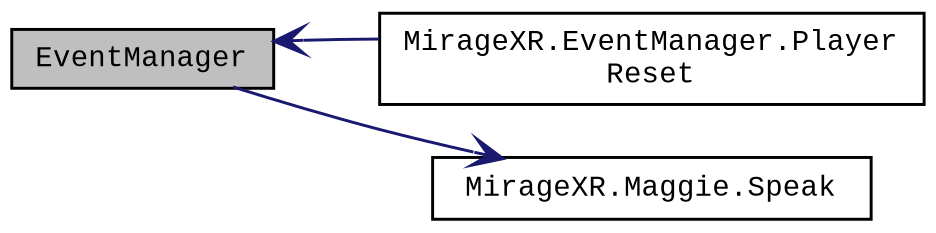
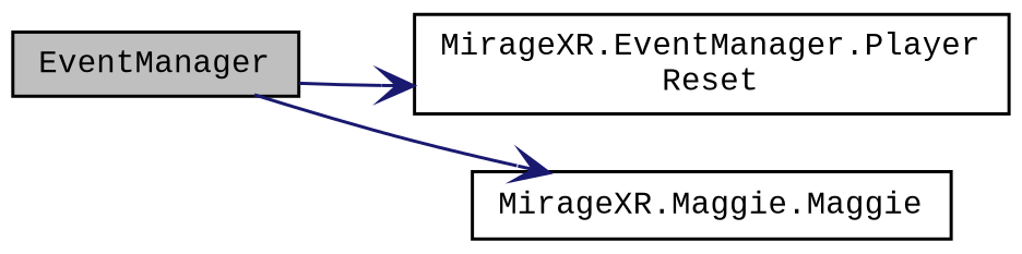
  digraph {
    fontname="Liberation Mono"
    rankdir=LR
    node [color=black fillcolor=white fontname="Liberation Mono" fontsize=10 shape=record style=filled]
    edge [arrowhead=vee color=midnightblue fontname="Liberation Mono" fontsize=10 labelfontname=Helvetica labelfontsize=10 style=solid]
    n1 [fillcolor=grey75 fontcolor=black height=0.2 label=EventManager width=0.4]
    n2 [height=0.2 label="MirageXR.EventManager.Player\lReset" width=0.4]
-   n3 [height=0.2 label="MirageXR.Maggie.Speak" width=0.4]
-   n2 -> n1
+   n3 [height=0.2 label="MirageXR.Maggie.Maggie" width=0.4]
+   n1 -> n2
    n1 -> n3
  }
